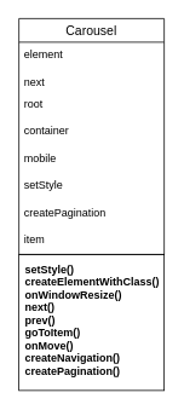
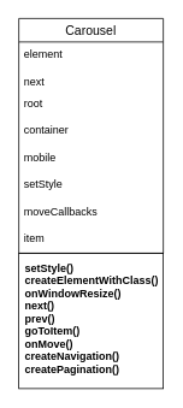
  <mxCell id="0" />
  <mxCell id="1" parent="0" />
  <mxCell id="2" value="Carousel" style="swimlane;fontStyle=0;childLayout=stackLayout;horizontal=1;startSize=26;horizontalStack=0;resizeParent=1;resizeParentMax=0;resizeLast=0;collapsible=1;marginBottom=0;align=center;fontSize=14;" parent="1" vertex="1"><mxGeometry x="20" y="20" width="160" height="260" as="geometry"><mxRectangle x="150" y="160" width="50" height="26" as="alternateBounds" /></mxGeometry></mxCell>
  <mxCell id="3" value="element" style="text;strokeColor=none;fillColor=none;spacingLeft=4;spacingRight=4;overflow=hidden;rotatable=0;points=[[0,0.5],[1,0.5]];portConstraint=eastwest;fontSize=12;" parent="2" vertex="1"><mxGeometry y="26" width="160" height="30" as="geometry" /></mxCell>
  <mxCell id="4" value="next" style="text;strokeColor=none;fillColor=none;spacingLeft=4;spacingRight=4;overflow=hidden;rotatable=0;points=[[0,0.5],[1,0.5]];portConstraint=eastwest;fontSize=12;" parent="2" vertex="1"><mxGeometry y="56" width="160" height="24" as="geometry" /></mxCell>
  <mxCell id="5" value="root" style="text;strokeColor=none;fillColor=none;spacingLeft=4;spacingRight=4;overflow=hidden;rotatable=0;points=[[0,0.5],[1,0.5]];portConstraint=eastwest;fontSize=12;" parent="2" vertex="1"><mxGeometry y="80" width="160" height="30" as="geometry" /></mxCell>
  <mxCell id="6" value="container&#10;" style="text;strokeColor=none;fillColor=none;spacingLeft=4;spacingRight=4;overflow=hidden;rotatable=0;points=[[0,0.5],[1,0.5]];portConstraint=eastwest;fontSize=12;" parent="2" vertex="1"><mxGeometry y="110" width="160" height="30" as="geometry" /></mxCell>
  <mxCell id="7" value="mobile" style="text;strokeColor=none;fillColor=none;spacingLeft=4;spacingRight=4;overflow=hidden;rotatable=0;points=[[0,0.5],[1,0.5]];portConstraint=eastwest;fontSize=12;" parent="2" vertex="1"><mxGeometry y="140" width="160" height="30" as="geometry" /></mxCell>
  <mxCell id="8" value="setStyle" style="text;strokeColor=none;fillColor=none;spacingLeft=4;spacingRight=4;overflow=hidden;rotatable=0;points=[[0,0.5],[1,0.5]];portConstraint=eastwest;fontSize=12;" parent="2" vertex="1"><mxGeometry y="170" width="160" height="30" as="geometry" /></mxCell>
- <mxCell id="9" value="createPagination" style="text;strokeColor=none;fillColor=none;spacingLeft=4;spacingRight=4;overflow=hidden;rotatable=0;points=[[0,0.5],[1,0.5]];portConstraint=eastwest;fontSize=12;" parent="2" vertex="1"><mxGeometry y="200" width="160" height="30" as="geometry" /></mxCell>
+ <mxCell id="9" value="moveCallbacks" style="text;strokeColor=none;fillColor=none;spacingLeft=4;spacingRight=4;overflow=hidden;rotatable=0;points=[[0,0.5],[1,0.5]];portConstraint=eastwest;fontSize=12;" parent="2" vertex="1"><mxGeometry y="200" width="160" height="30" as="geometry" /></mxCell>
  <mxCell id="10" value="item&#10;" style="text;strokeColor=none;fillColor=none;spacingLeft=4;spacingRight=4;overflow=hidden;rotatable=0;points=[[0,0.5],[1,0.5]];portConstraint=eastwest;fontSize=12;" parent="2" vertex="1"><mxGeometry y="230" width="160" height="30" as="geometry" /></mxCell>
  <mxCell id="11" value="setStyle()&#10;createElementWithClass()&#10;onWindowResize()&#10;next()&#10;prev()&#10;goToItem()&#10;onMove()&#10;createNavigation()&#10;createPagination()&#10;&#10;" style="text;strokeColor=default;fillColor=none;spacingLeft=4;spacingRight=4;overflow=hidden;rotatable=0;points=[[0,0.5],[1,0.5]];portConstraint=eastwest;fontSize=12;perimeterSpacing=0;strokeWidth=1;glass=0;sketch=0;spacing=3;spacingTop=2;spacingBottom=0;horizontal=1;verticalAlign=top;fontStyle=1;fontFamily=Helvetica;" vertex="1" parent="1"><mxGeometry x="20" y="280" width="160" height="150" as="geometry" /></mxCell>
